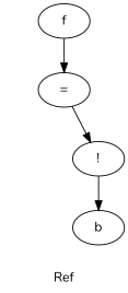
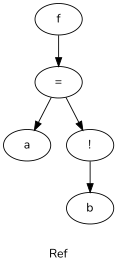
  digraph {
    label=Ref
    fontname=Nunito
    node [fontname=Nunito]
    edge [fontname=Nunito]
    n1 [label=f]
    n2 [label="="]
+   n3 [label=a]
    n4 [label="!"]
    n5 [label=b]
    n1 -> n2
+   n2 -> n3
    n2 -> n4
    n4 -> n5
  }
